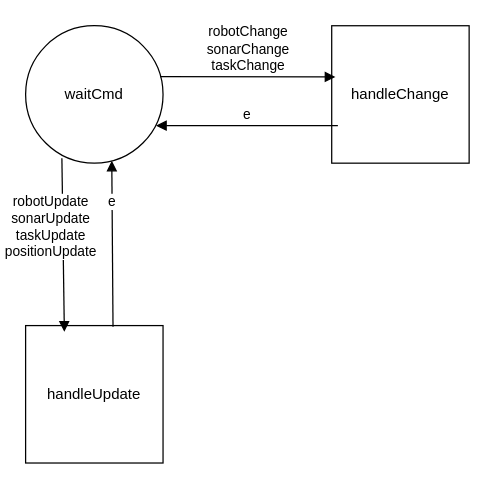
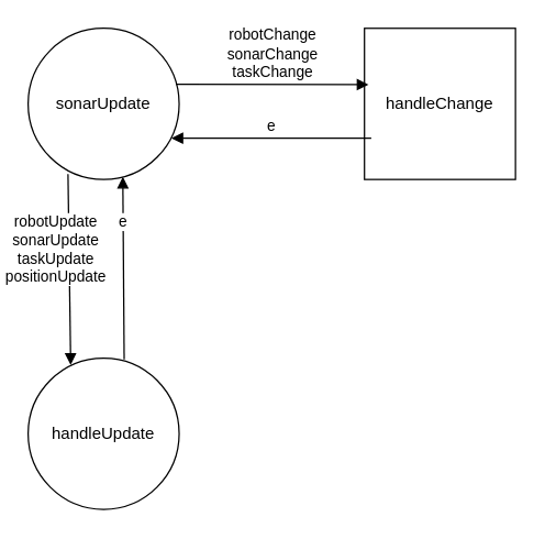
  <mxCell id="0" />
  <mxCell id="1" parent="0" />
- <mxCell id="2" value="waitCmd" style="ellipse;whiteSpace=wrap;html=1;" vertex="1" parent="1"><mxGeometry x="20" y="20" width="110" height="110" as="geometry" /></mxCell>
- <mxCell id="3" value="handleUpdate" style="whiteSpace=wrap;html=1;rounded=0;" vertex="1" parent="1"><mxGeometry x="20" y="260" width="110" height="110" as="geometry" /></mxCell>
+ <mxCell id="2" value="sonarUpdate" style="ellipse;whiteSpace=wrap;html=1;" vertex="1" parent="1"><mxGeometry x="20" y="20" width="110" height="110" as="geometry" /></mxCell>
+ <mxCell id="3" value="handleUpdate" style="ellipse;whiteSpace=wrap;html=1;" vertex="1" parent="1"><mxGeometry x="20" y="260" width="110" height="110" as="geometry" /></mxCell>
  <mxCell id="4" value="handleChange" style="whiteSpace=wrap;html=1;rounded=0;" vertex="1" parent="1"><mxGeometry x="265" y="20" width="110" height="110" as="geometry" /></mxCell>
  <mxCell id="5" value="robotChange&lt;br&gt;sonarChange&lt;br&gt;taskChange" style="html=1;verticalAlign=bottom;endArrow=block;exitX=0.978;exitY=0.371;exitDx=0;exitDy=0;exitPerimeter=0;entryX=0.027;entryY=0.373;entryDx=0;entryDy=0;entryPerimeter=0;" edge="1" parent="1" source="2" target="4"><mxGeometry width="80" relative="1" as="geometry"><mxPoint x="20" y="390" as="sourcePoint" /><mxPoint x="100" y="390" as="targetPoint" /></mxGeometry></mxCell>
  <mxCell id="6" value="e" style="html=1;verticalAlign=bottom;endArrow=block;exitX=0.045;exitY=0.727;exitDx=0;exitDy=0;exitPerimeter=0;entryX=0.949;entryY=0.727;entryDx=0;entryDy=0;entryPerimeter=0;" edge="1" parent="1" source="4" target="2"><mxGeometry width="80" relative="1" as="geometry"><mxPoint x="137.58" y="70.81" as="sourcePoint" /><mxPoint x="240" y="90" as="targetPoint" /></mxGeometry></mxCell>
  <mxCell id="7" value="robotUpdate&lt;br&gt;sonarUpdate&lt;br&gt;taskUpdate&lt;br&gt;positionUpdate" style="html=1;verticalAlign=bottom;endArrow=block;exitX=0.264;exitY=0.964;exitDx=0;exitDy=0;exitPerimeter=0;entryX=0.282;entryY=0.045;entryDx=0;entryDy=0;entryPerimeter=0;" edge="1" parent="1" source="2" target="3"><mxGeometry x="0.207" y="-10" width="80" relative="1" as="geometry"><mxPoint x="137.58" y="70.81" as="sourcePoint" /><mxPoint x="277.97" y="71.03" as="targetPoint" /><mxPoint as="offset" /></mxGeometry></mxCell>
  <mxCell id="8" value="e" style="html=1;verticalAlign=bottom;endArrow=block;exitX=0.636;exitY=0.009;exitDx=0;exitDy=0;exitPerimeter=0;entryX=0.627;entryY=0.982;entryDx=0;entryDy=0;entryPerimeter=0;" edge="1" parent="1" source="3" target="2"><mxGeometry x="0.369" width="80" relative="1" as="geometry"><mxPoint x="147.58" y="80.81" as="sourcePoint" /><mxPoint x="287.97" y="81.03" as="targetPoint" /><mxPoint as="offset" /></mxGeometry></mxCell>
